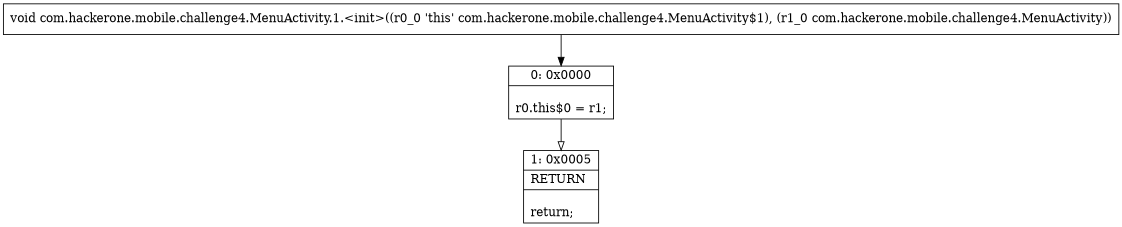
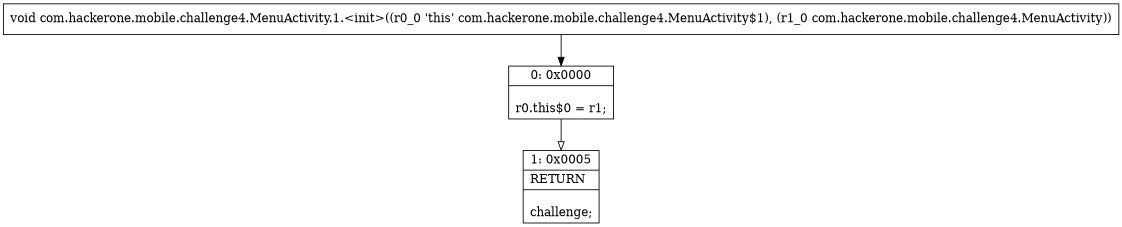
  digraph {
    node [shape=record]
    n1 [label="{0\:\ 0x0000|\lr0.this$0 = r1;\l}"]
-   n2 [label="{1\:\ 0x0005|RETURN\l|\lreturn;\l}"]
+   n2 [label="{1\:\ 0x0005|RETURN\l|\lchallenge;\l}"]
    n3 [label="{void com.hackerone.mobile.challenge4.MenuActivity.1.\<init\>((r0_0 'this' com.hackerone.mobile.challenge4.MenuActivity$1), (r1_0 com.hackerone.mobile.challenge4.MenuActivity)) }"]
    n1 -> n2 [arrowhead=onormal]
    n3 -> n1 [arrowhead=normal]
  }
